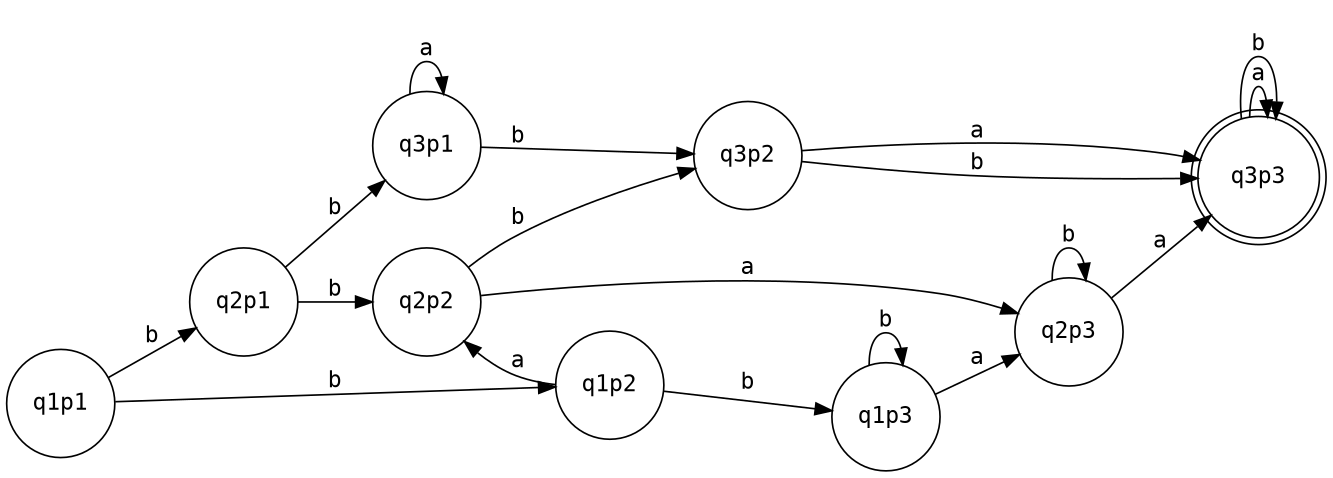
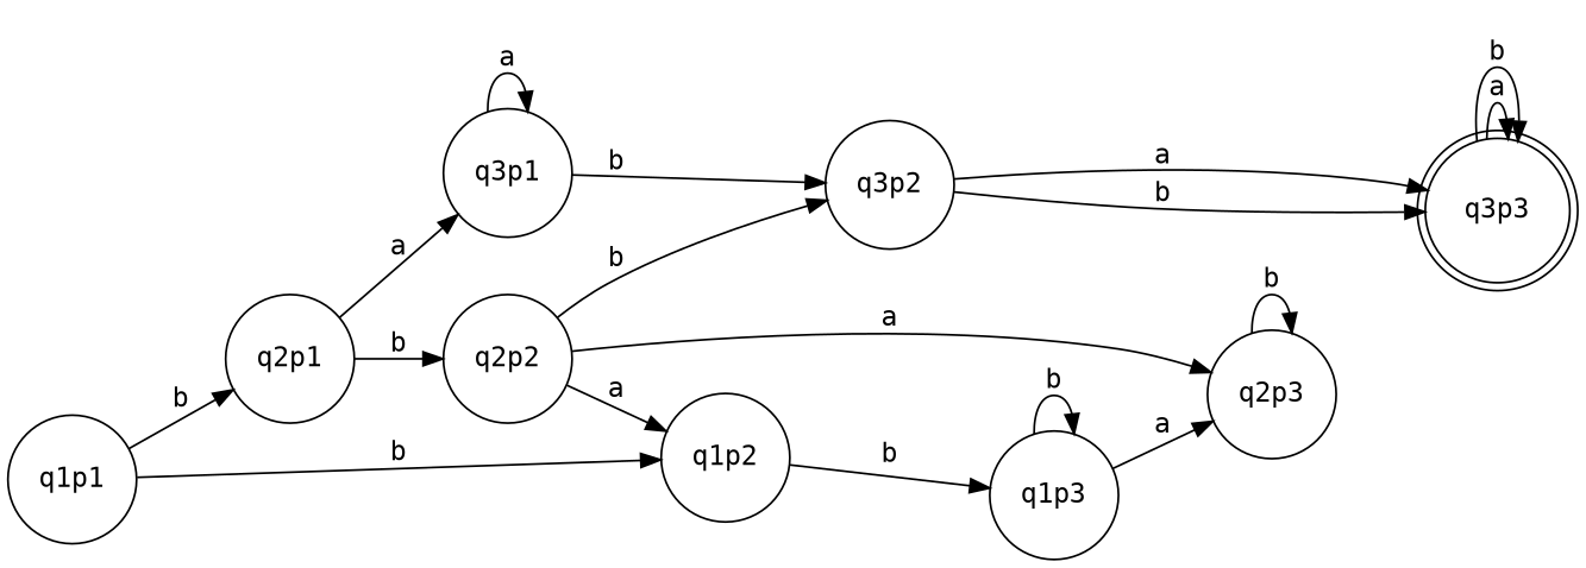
  digraph {
    fontname="DejaVu Sans Mono"
    rankdir=LR
    node [fontname="DejaVu Sans Mono" shape=circle]
    edge [fontname="DejaVu Sans Mono"]
    q3p3 [shape=doublecircle]
    q1p1
    q2p1
    q1p2
    q2p2
    q3p1
    q1p3
    q2p3
    q3p2
    q3p3 -> q3p3 [label=a]
    q3p3 -> q3p3 [label=b]
    q1p1 -> q2p1 [label=b]
    q1p1 -> q1p2 [label=b]
    q2p1 -> q2p2 [label=b]
-   q2p1 -> q3p1 [label=b]
-   q1p2 -> q2p2 [label=a]
+   q2p1 -> q3p1 [label=a]
+   q2p2 -> q1p2 [label=a]
    q1p2 -> q1p3 [label=b]
    q2p2 -> q2p3 [label=a]
    q2p2 -> q3p2 [label=b]
    q3p1 -> q3p1 [label=a]
    q3p1 -> q3p2 [label=b]
    q1p3 -> q1p3 [label=b]
    q1p3 -> q2p3 [label=a]
-   q2p3 -> q3p3 [label=a]
    q2p3 -> q2p3 [label=b]
    q3p2 -> q3p3 [label=a]
    q3p2 -> q3p3 [label=b]
  }
